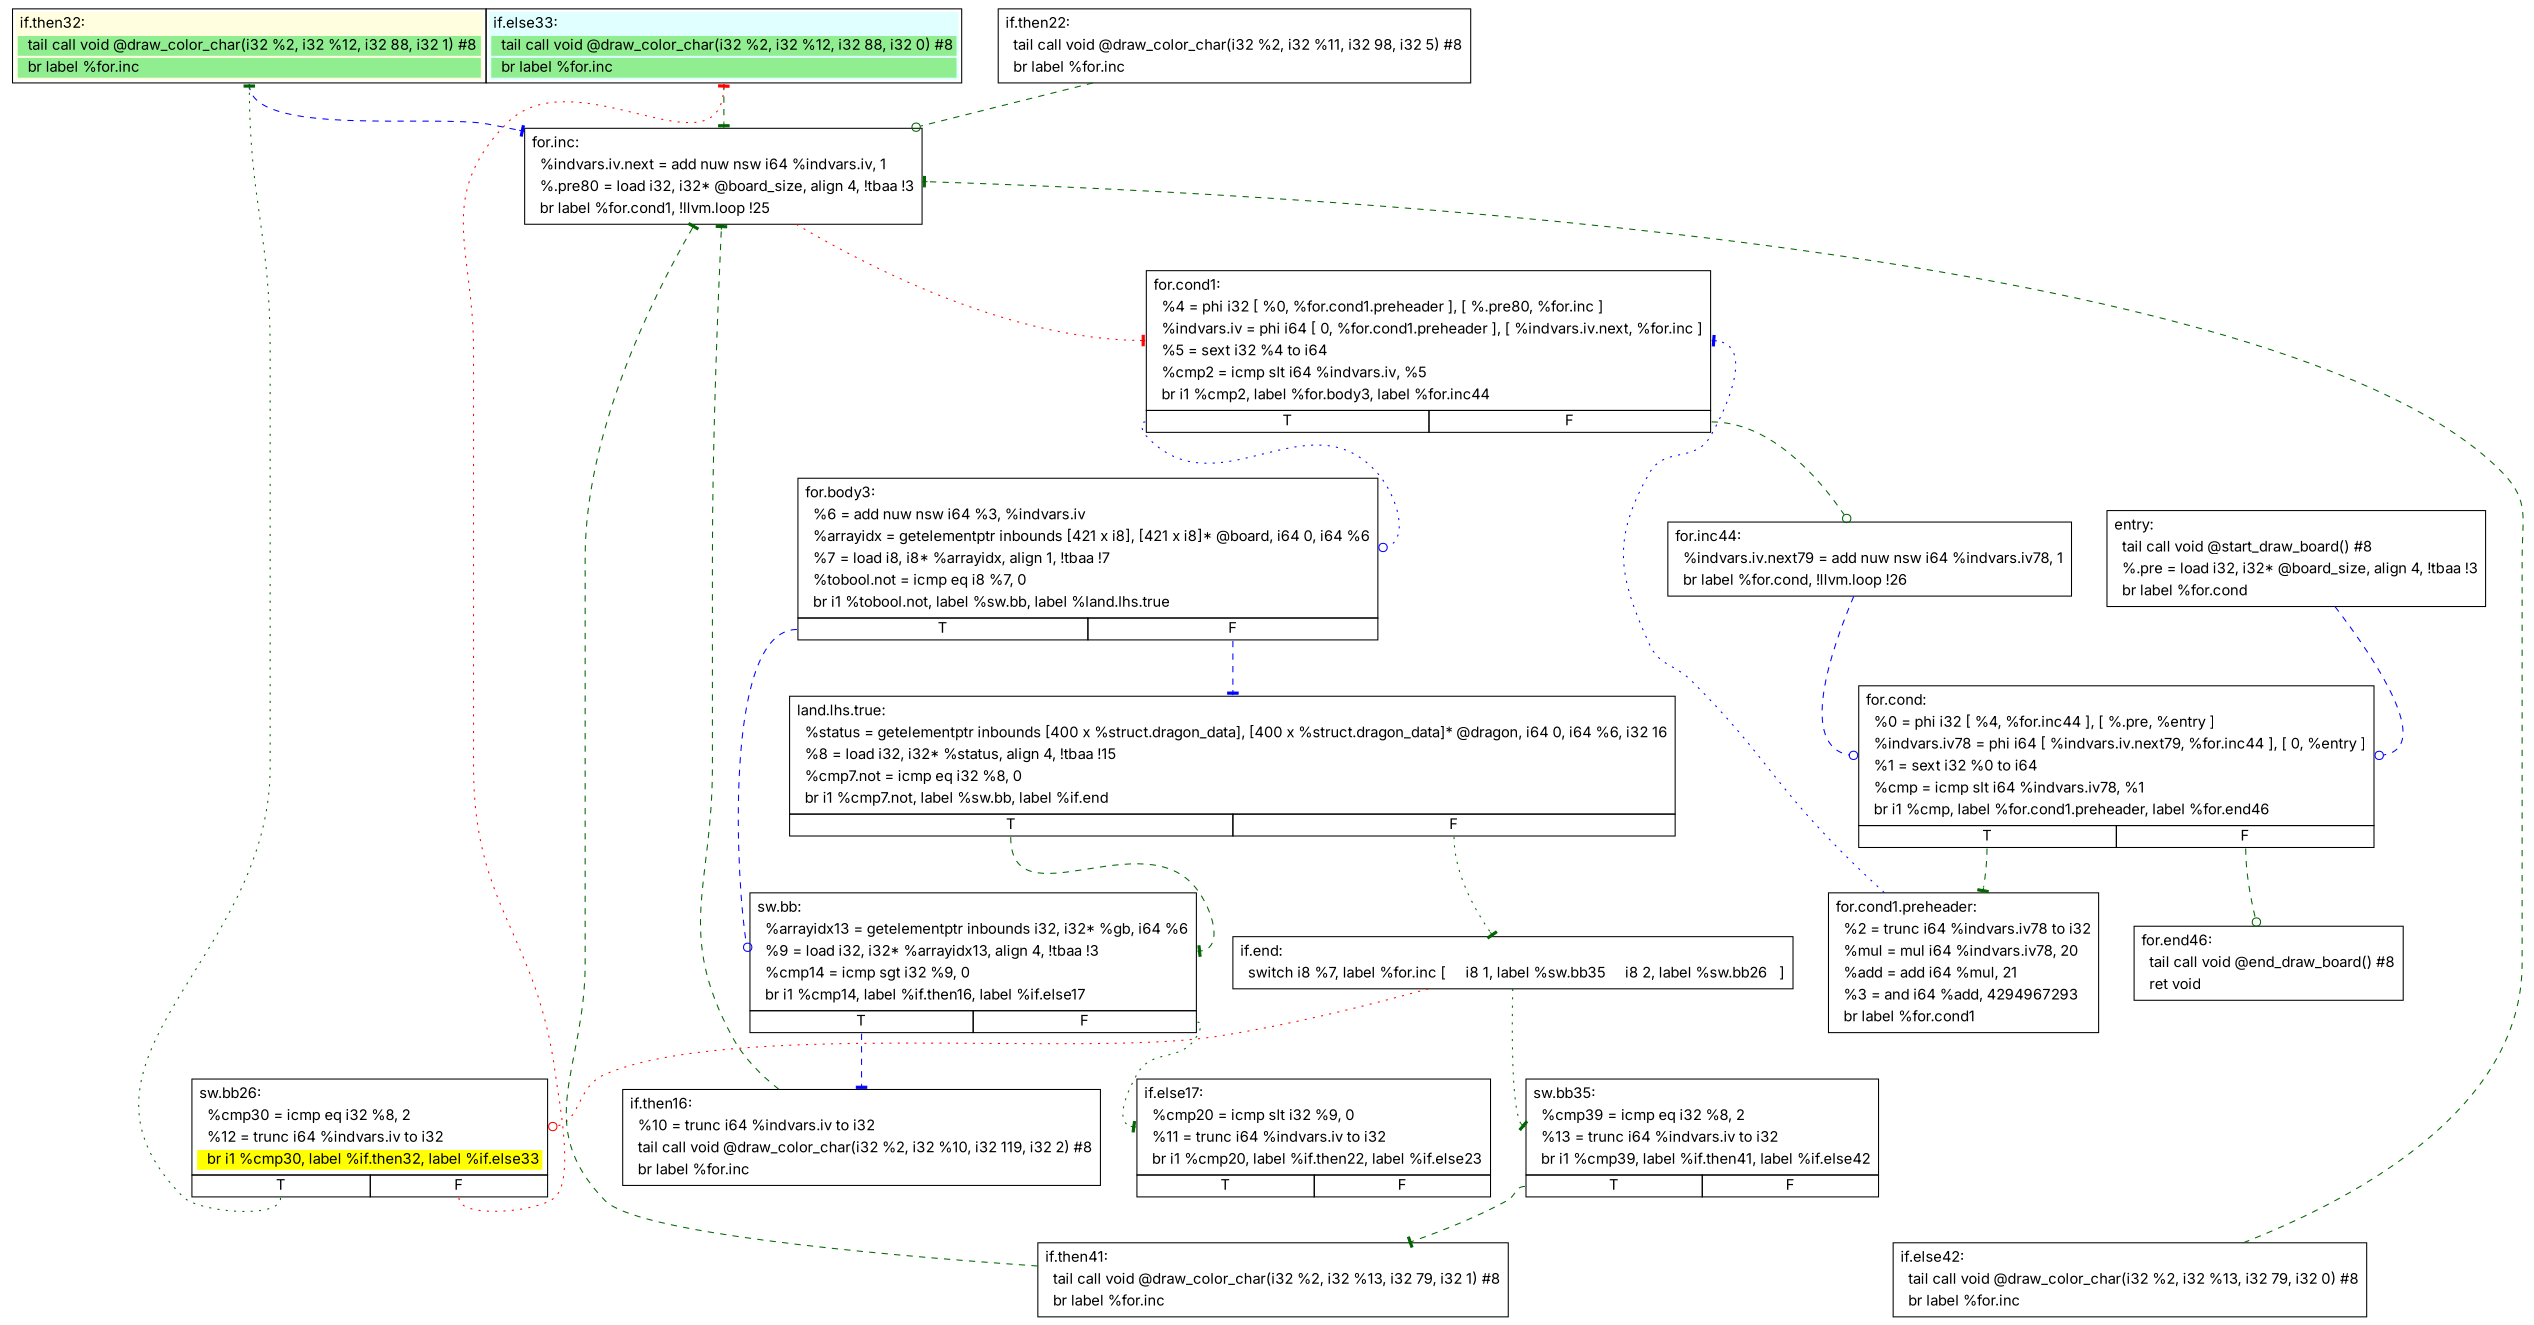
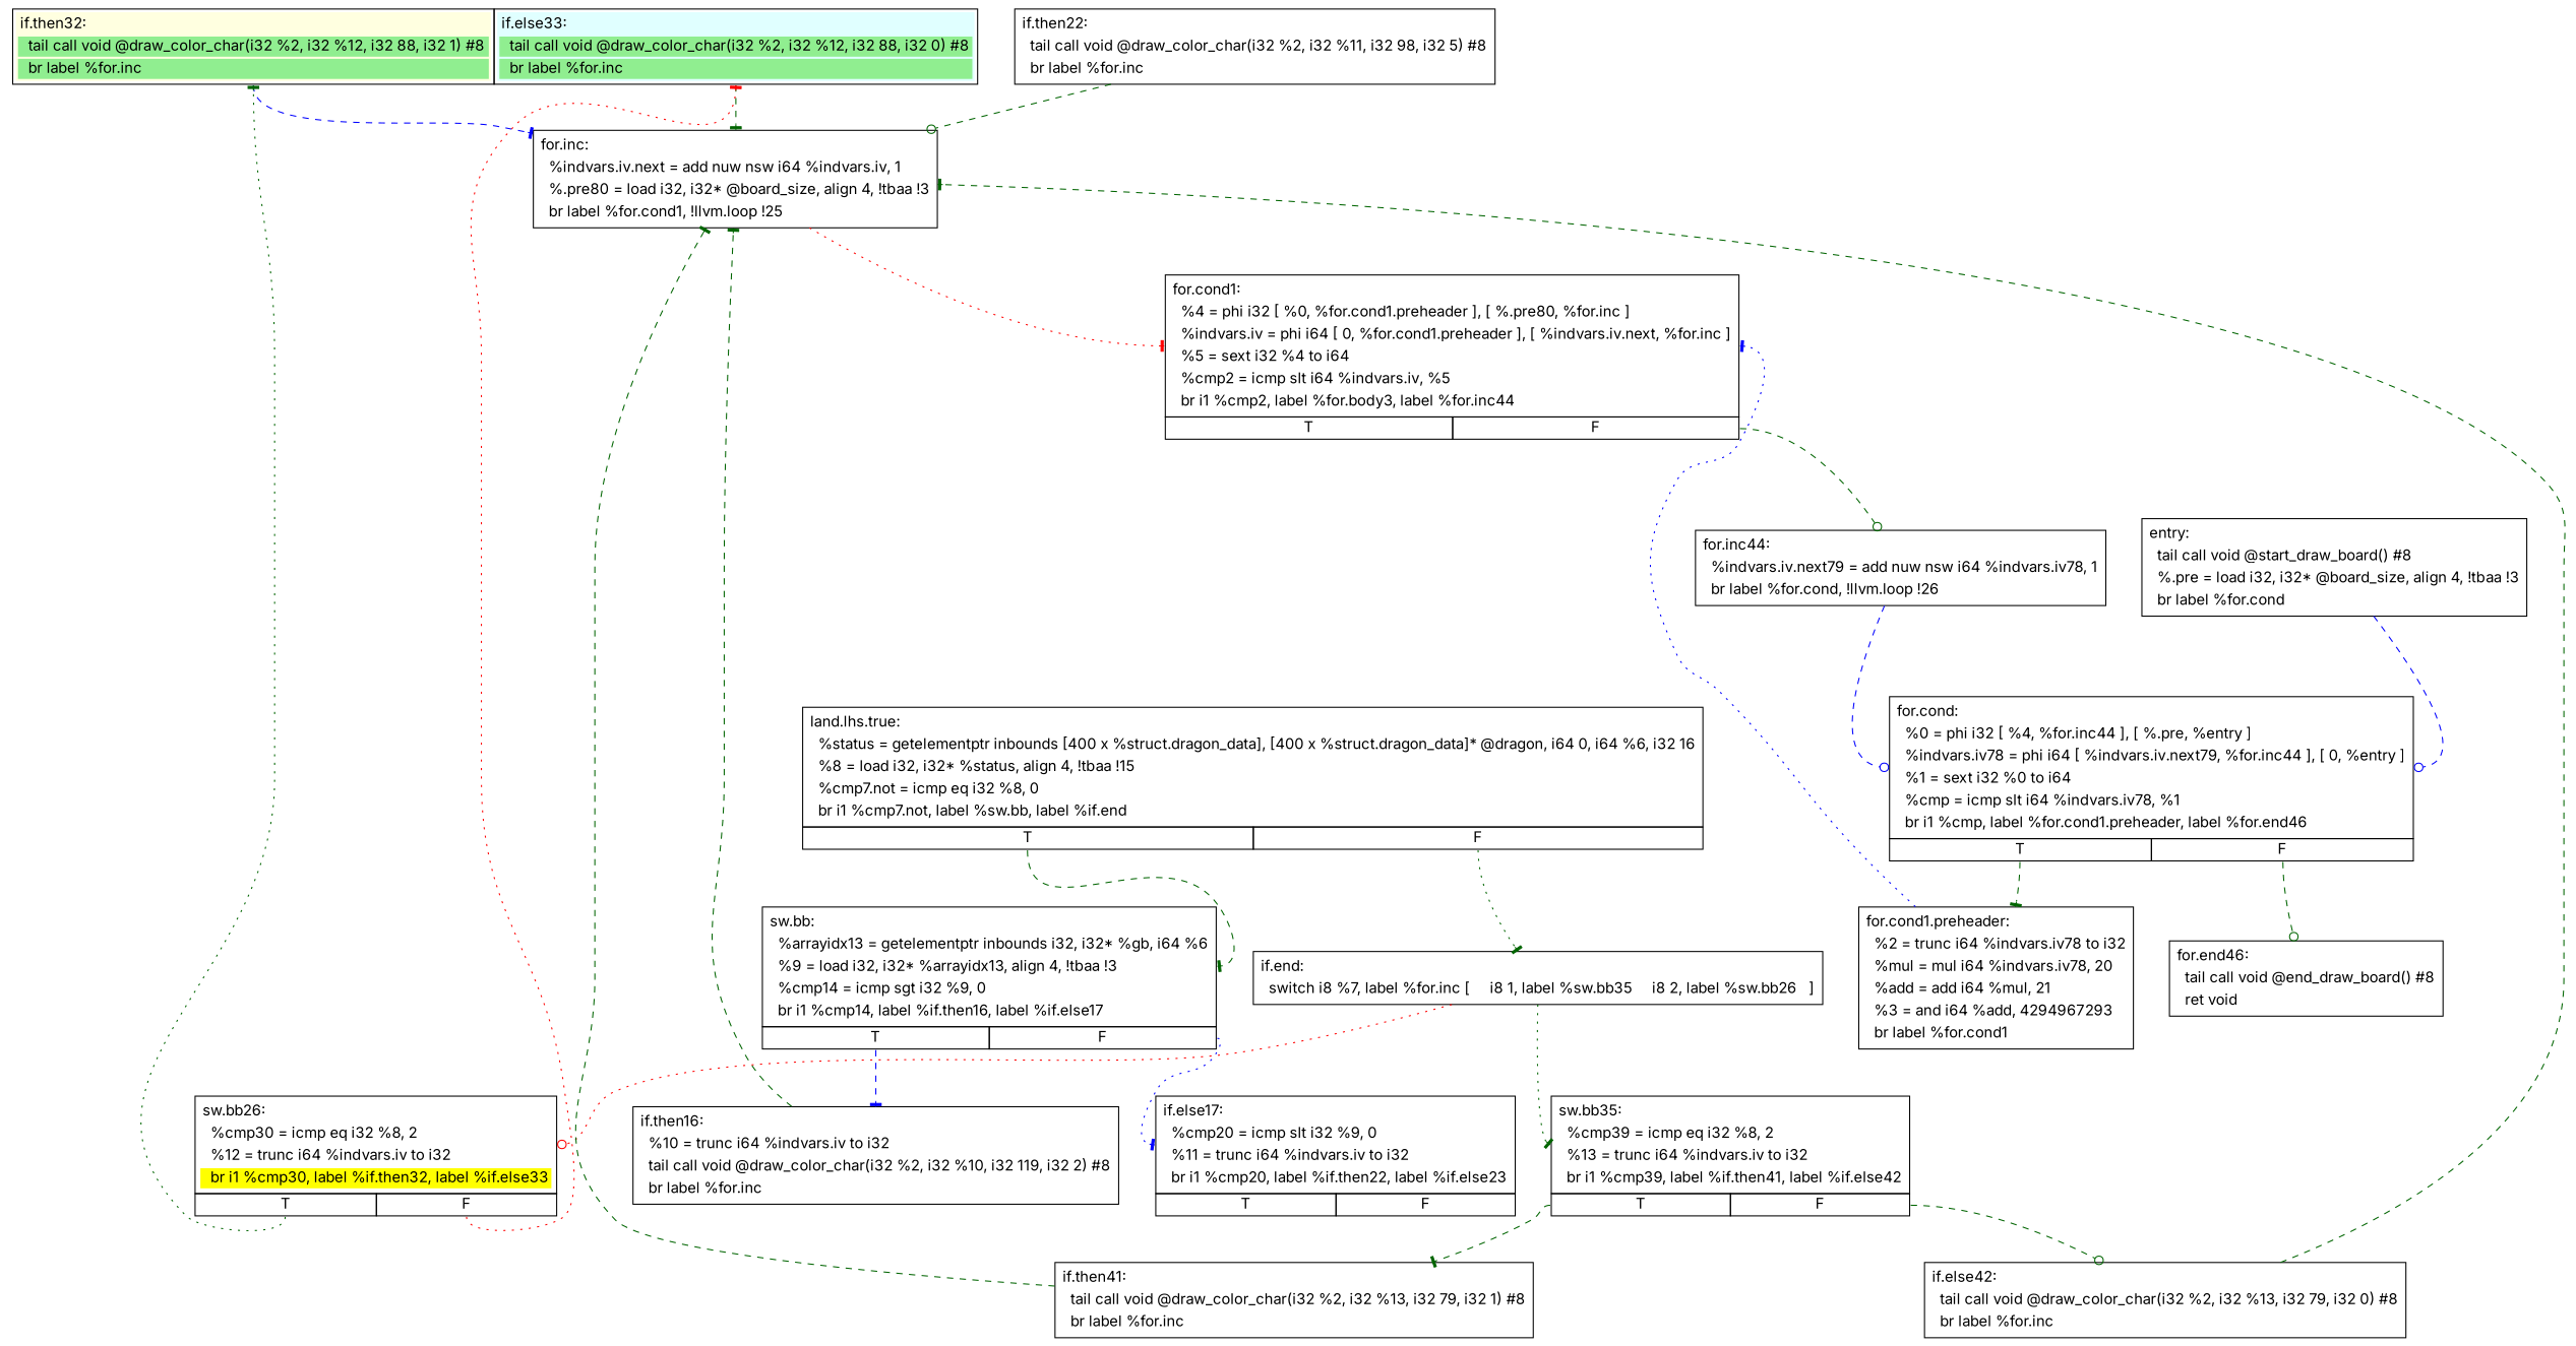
  digraph {
    fontname=Inter
    node [fontname=Inter shape=none]
    edge [arrowhead=tee color=darkgreen fontname=Inter headport=f style=dashed tailport=f]
    n1 [label=<<table border="0" cellspacing="0"> <tr><td port="f1" border="1" colspan="2"><table bgcolor="LightYellow" border="0"> <tr><td align="left">if.then32:</td></tr> <tr><td bgcolor="lightgreen" align="left">  tail call void @draw_color_char(i32 %2, i32 %12, i32 88, i32 1) #8</td></tr> <tr><td bgcolor="lightgreen" align="left">  br label %for.inc</td></tr> </table> </td> <td port="f2" border="1" colspan="2"><table bgcolor="LightCyan" border="0"> <tr><td align="left">if.else33:</td></tr> <tr><td bgcolor="lightgreen" align="left">  tail call void @draw_color_char(i32 %2, i32 %12, i32 88, i32 0) #8</td></tr> <tr><td bgcolor="lightgreen" align="left">  br label %for.inc</td></tr> </table> </td></tr> </table>>]
    n2 [label=<<table  border="0" cellspacing="0"> <tr><td port="f" border="1"><table border="0"> <tr><td align="left">for.inc:</td></tr> <tr><td align="left">  %indvars.iv.next = add nuw nsw i64 %indvars.iv, 1</td></tr> <tr><td align="left">  %.pre80 = load i32, i32* @board_size, align 4, !tbaa !3</td></tr> <tr><td align="left">  br label %for.cond1, !llvm.loop !25</td></tr> </table> </td></tr> </table>>]
    n3 [label=<<table  border="0" cellspacing="0"> <tr><td port="f" border="1" colspan="2"><table border="0"> <tr><td align="left">for.cond1:</td></tr> <tr><td align="left">  %4 = phi i32 [ %0, %for.cond1.preheader ], [ %.pre80, %for.inc ]</td></tr> <tr><td align="left">  %indvars.iv = phi i64 [ 0, %for.cond1.preheader ], [ %indvars.iv.next, %for.inc ]</td></tr> <tr><td align="left">  %5 = sext i32 %4 to i64</td></tr> <tr><td align="left">  %cmp2 = icmp slt i64 %indvars.iv, %5</td></tr> <tr><td align="left">  br i1 %cmp2, label %for.body3, label %for.inc44</td></tr> </table> </td></tr> <tr><td border="1" port="fT">T</td><td border="1" port="fF">F</td></tr> </table>>]
    n4 [label=<<table  border="0" cellspacing="0"> <tr><td port="f" border="1"><table border="0"> <tr><td align="left">entry:</td></tr> <tr><td align="left">  tail call void @start_draw_board() #8</td></tr> <tr><td align="left">  %.pre = load i32, i32* @board_size, align 4, !tbaa !3</td></tr> <tr><td align="left">  br label %for.cond</td></tr> </table> </td></tr> </table>>]
    n5 [label=<<table  border="0" cellspacing="0"> <tr><td port="f" border="1" colspan="2"><table border="0"> <tr><td align="left">for.cond:</td></tr> <tr><td align="left">  %0 = phi i32 [ %4, %for.inc44 ], [ %.pre, %entry ]</td></tr> <tr><td align="left">  %indvars.iv78 = phi i64 [ %indvars.iv.next79, %for.inc44 ], [ 0, %entry ]</td></tr> <tr><td align="left">  %1 = sext i32 %0 to i64</td></tr> <tr><td align="left">  %cmp = icmp slt i64 %indvars.iv78, %1</td></tr> <tr><td align="left">  br i1 %cmp, label %for.cond1.preheader, label %for.end46</td></tr> </table> </td></tr> <tr><td border="1" port="fT">T</td><td border="1" port="fF">F</td></tr> </table>>]
    n6 [label=<<table  border="0" cellspacing="0"> <tr><td port="f" border="1"><table border="0"> <tr><td align="left">for.cond1.preheader:</td></tr> <tr><td align="left">  %2 = trunc i64 %indvars.iv78 to i32</td></tr> <tr><td align="left">  %mul = mul i64 %indvars.iv78, 20</td></tr> <tr><td align="left">  %add = add i64 %mul, 21</td></tr> <tr><td align="left">  %3 = and i64 %add, 4294967293</td></tr> <tr><td align="left">  br label %for.cond1</td></tr> </table> </td></tr> </table>>]
    n7 [label=<<table  border="0" cellspacing="0"> <tr><td port="f" border="1"><table border="0"> <tr><td align="left">for.end46:</td></tr> <tr><td align="left">  tail call void @end_draw_board() #8</td></tr> <tr><td align="left">  ret void</td></tr> </table> </td></tr> </table>>]
-   n8 [label=<<table  border="0" cellspacing="0"> <tr><td port="f" border="1" colspan="2"><table border="0"> <tr><td align="left">for.body3:</td></tr> <tr><td align="left">  %6 = add nuw nsw i64 %3, %indvars.iv</td></tr> <tr><td align="left">  %arrayidx = getelementptr inbounds [421 x i8], [421 x i8]* @board, i64 0, i64 %6</td></tr> <tr><td align="left">  %7 = load i8, i8* %arrayidx, align 1, !tbaa !7</td></tr> <tr><td align="left">  %tobool.not = icmp eq i8 %7, 0</td></tr> <tr><td align="left">  br i1 %tobool.not, label %sw.bb, label %land.lhs.true</td></tr> </table> </td></tr> <tr><td border="1" port="fT">T</td><td border="1" port="fF">F</td></tr> </table>>]
    n9 [label=<<table  border="0" cellspacing="0"> <tr><td port="f" border="1"><table border="0"> <tr><td align="left">for.inc44:</td></tr> <tr><td align="left">  %indvars.iv.next79 = add nuw nsw i64 %indvars.iv78, 1</td></tr> <tr><td align="left">  br label %for.cond, !llvm.loop !26</td></tr> </table> </td></tr> </table>>]
    n10 [label=<<table  border="0" cellspacing="0"> <tr><td port="f" border="1" colspan="2"><table border="0"> <tr><td align="left">land.lhs.true:</td></tr> <tr><td align="left">  %status = getelementptr inbounds [400 x %struct.dragon_data], [400 x %struct.dragon_data]* @dragon, i64 0, i64 %6, i32 16</td></tr> <tr><td align="left">  %8 = load i32, i32* %status, align 4, !tbaa !15</td></tr> <tr><td align="left">  %cmp7.not = icmp eq i32 %8, 0</td></tr> <tr><td align="left">  br i1 %cmp7.not, label %sw.bb, label %if.end</td></tr> </table> </td></tr> <tr><td border="1" port="fT">T</td><td border="1" port="fF">F</td></tr> </table>>]
    n11 [label=<<table  border="0" cellspacing="0"> <tr><td port="f" border="1" colspan="2"><table border="0"> <tr><td align="left">sw.bb:</td></tr> <tr><td align="left">  %arrayidx13 = getelementptr inbounds i32, i32* %gb, i64 %6</td></tr> <tr><td align="left">  %9 = load i32, i32* %arrayidx13, align 4, !tbaa !3</td></tr> <tr><td align="left">  %cmp14 = icmp sgt i32 %9, 0</td></tr> <tr><td align="left">  br i1 %cmp14, label %if.then16, label %if.else17</td></tr> </table> </td></tr> <tr><td border="1" port="fT">T</td><td border="1" port="fF">F</td></tr> </table>>]
    n12 [label=<<table  border="0" cellspacing="0"> <tr><td port="f" border="1"><table border="0"> <tr><td align="left">if.end:</td></tr> <tr><td align="left">  switch i8 %7, label %for.inc [     i8 1, label %sw.bb35     i8 2, label %sw.bb26   ]</td></tr> </table> </td></tr> </table>>]
    n13 [label=<<table  border="0" cellspacing="0"> <tr><td port="f" border="1"><table border="0"> <tr><td align="left">if.then16:</td></tr> <tr><td align="left">  %10 = trunc i64 %indvars.iv to i32</td></tr> <tr><td align="left">  tail call void @draw_color_char(i32 %2, i32 %10, i32 119, i32 2) #8</td></tr> <tr><td align="left">  br label %for.inc</td></tr> </table> </td></tr> </table>>]
    n14 [label=<<table  border="0" cellspacing="0"> <tr><td port="f" border="1" colspan="2"><table border="0"> <tr><td align="left">if.else17:</td></tr> <tr><td align="left">  %cmp20 = icmp slt i32 %9, 0</td></tr> <tr><td align="left">  %11 = trunc i64 %indvars.iv to i32</td></tr> <tr><td align="left">  br i1 %cmp20, label %if.then22, label %if.else23</td></tr> </table> </td></tr> <tr><td border="1" port="fT">T</td><td border="1" port="fF">F</td></tr> </table>>]
    n15 [label=<<table  border="0" cellspacing="0"> <tr><td port="f" border="1" colspan="2"><table border="0"> <tr><td align="left">sw.bb26:</td></tr> <tr><td align="left">  %cmp30 = icmp eq i32 %8, 2</td></tr> <tr><td align="left">  %12 = trunc i64 %indvars.iv to i32</td></tr> <tr><td bgcolor="yellow" align="left">  br i1 %cmp30, label %if.then32, label %if.else33</td></tr> </table> </td></tr> <tr><td border="1" port="fT">T</td><td border="1" port="fF">F</td></tr> </table>>]
    n16 [label=<<table  border="0" cellspacing="0"> <tr><td port="f" border="1" colspan="2"><table border="0"> <tr><td align="left">sw.bb35:</td></tr> <tr><td align="left">  %cmp39 = icmp eq i32 %8, 2</td></tr> <tr><td align="left">  %13 = trunc i64 %indvars.iv to i32</td></tr> <tr><td align="left">  br i1 %cmp39, label %if.then41, label %if.else42</td></tr> </table> </td></tr> <tr><td border="1" port="fT">T</td><td border="1" port="fF">F</td></tr> </table>>]
    n17 [label=<<table  border="0" cellspacing="0"> <tr><td port="f" border="1"><table border="0"> <tr><td align="left">if.then41:</td></tr> <tr><td align="left">  tail call void @draw_color_char(i32 %2, i32 %13, i32 79, i32 1) #8</td></tr> <tr><td align="left">  br label %for.inc</td></tr> </table> </td></tr> </table>>]
    n18 [label=<<table  border="0" cellspacing="0"> <tr><td port="f" border="1"><table border="0"> <tr><td align="left">if.else42:</td></tr> <tr><td align="left">  tail call void @draw_color_char(i32 %2, i32 %13, i32 79, i32 0) #8</td></tr> <tr><td align="left">  br label %for.inc</td></tr> </table> </td></tr> </table>>]
    n19 [label=<<table  border="0" cellspacing="0"> <tr><td port="f" border="1"><table border="0"> <tr><td align="left">if.then22:</td></tr> <tr><td align="left">  tail call void @draw_color_char(i32 %2, i32 %11, i32 98, i32 5) #8</td></tr> <tr><td align="left">  br label %for.inc</td></tr> </table> </td></tr> </table>>]
    n1 -> n2 [color=blue tailport=f1]
    n1 -> n2 [tailport=f2]
    n2 -> n3 [color=red style=dotted]
-   n3 -> n8 [arrowhead=odot color=blue style=dotted tailport=fT]
    n3 -> n9 [arrowhead=odot tailport=fF]
    n4 -> n5 [arrowhead=odot color=blue]
    n5 -> n6 [tailport=fT]
    n5 -> n7 [arrowhead=odot tailport=fF]
    n6 -> n3 [color=blue style=dotted]
-   n8 -> n10 [color=blue tailport=fF]
-   n8 -> n11 [arrowhead=odot color=blue tailport=fT]
    n9 -> n5 [arrowhead=odot color=blue]
    n10 -> n11 [tailport=fT]
    n10 -> n12 [style=dotted tailport=fF]
    n11 -> n13 [color=blue tailport=fT]
-   n11 -> n14 [style=dotted tailport=fF]
+   n11 -> n14 [color=blue style=dotted tailport=fF]
    n12 -> n15 [arrowhead=odot color=red style=dotted]
    n12 -> n16 [style=dotted]
    n13 -> n2
    n15 -> n1 [headport=f1 style=dotted tailport=fT]
    n15 -> n1 [color=red headport=f2 style=dotted tailport=fF]
    n16 -> n17 [tailport=fT]
+   n16 -> n18 [arrowhead=odot tailport=fF]
    n17 -> n2
    n18 -> n2
    n19 -> n2 [arrowhead=odot]
  }
